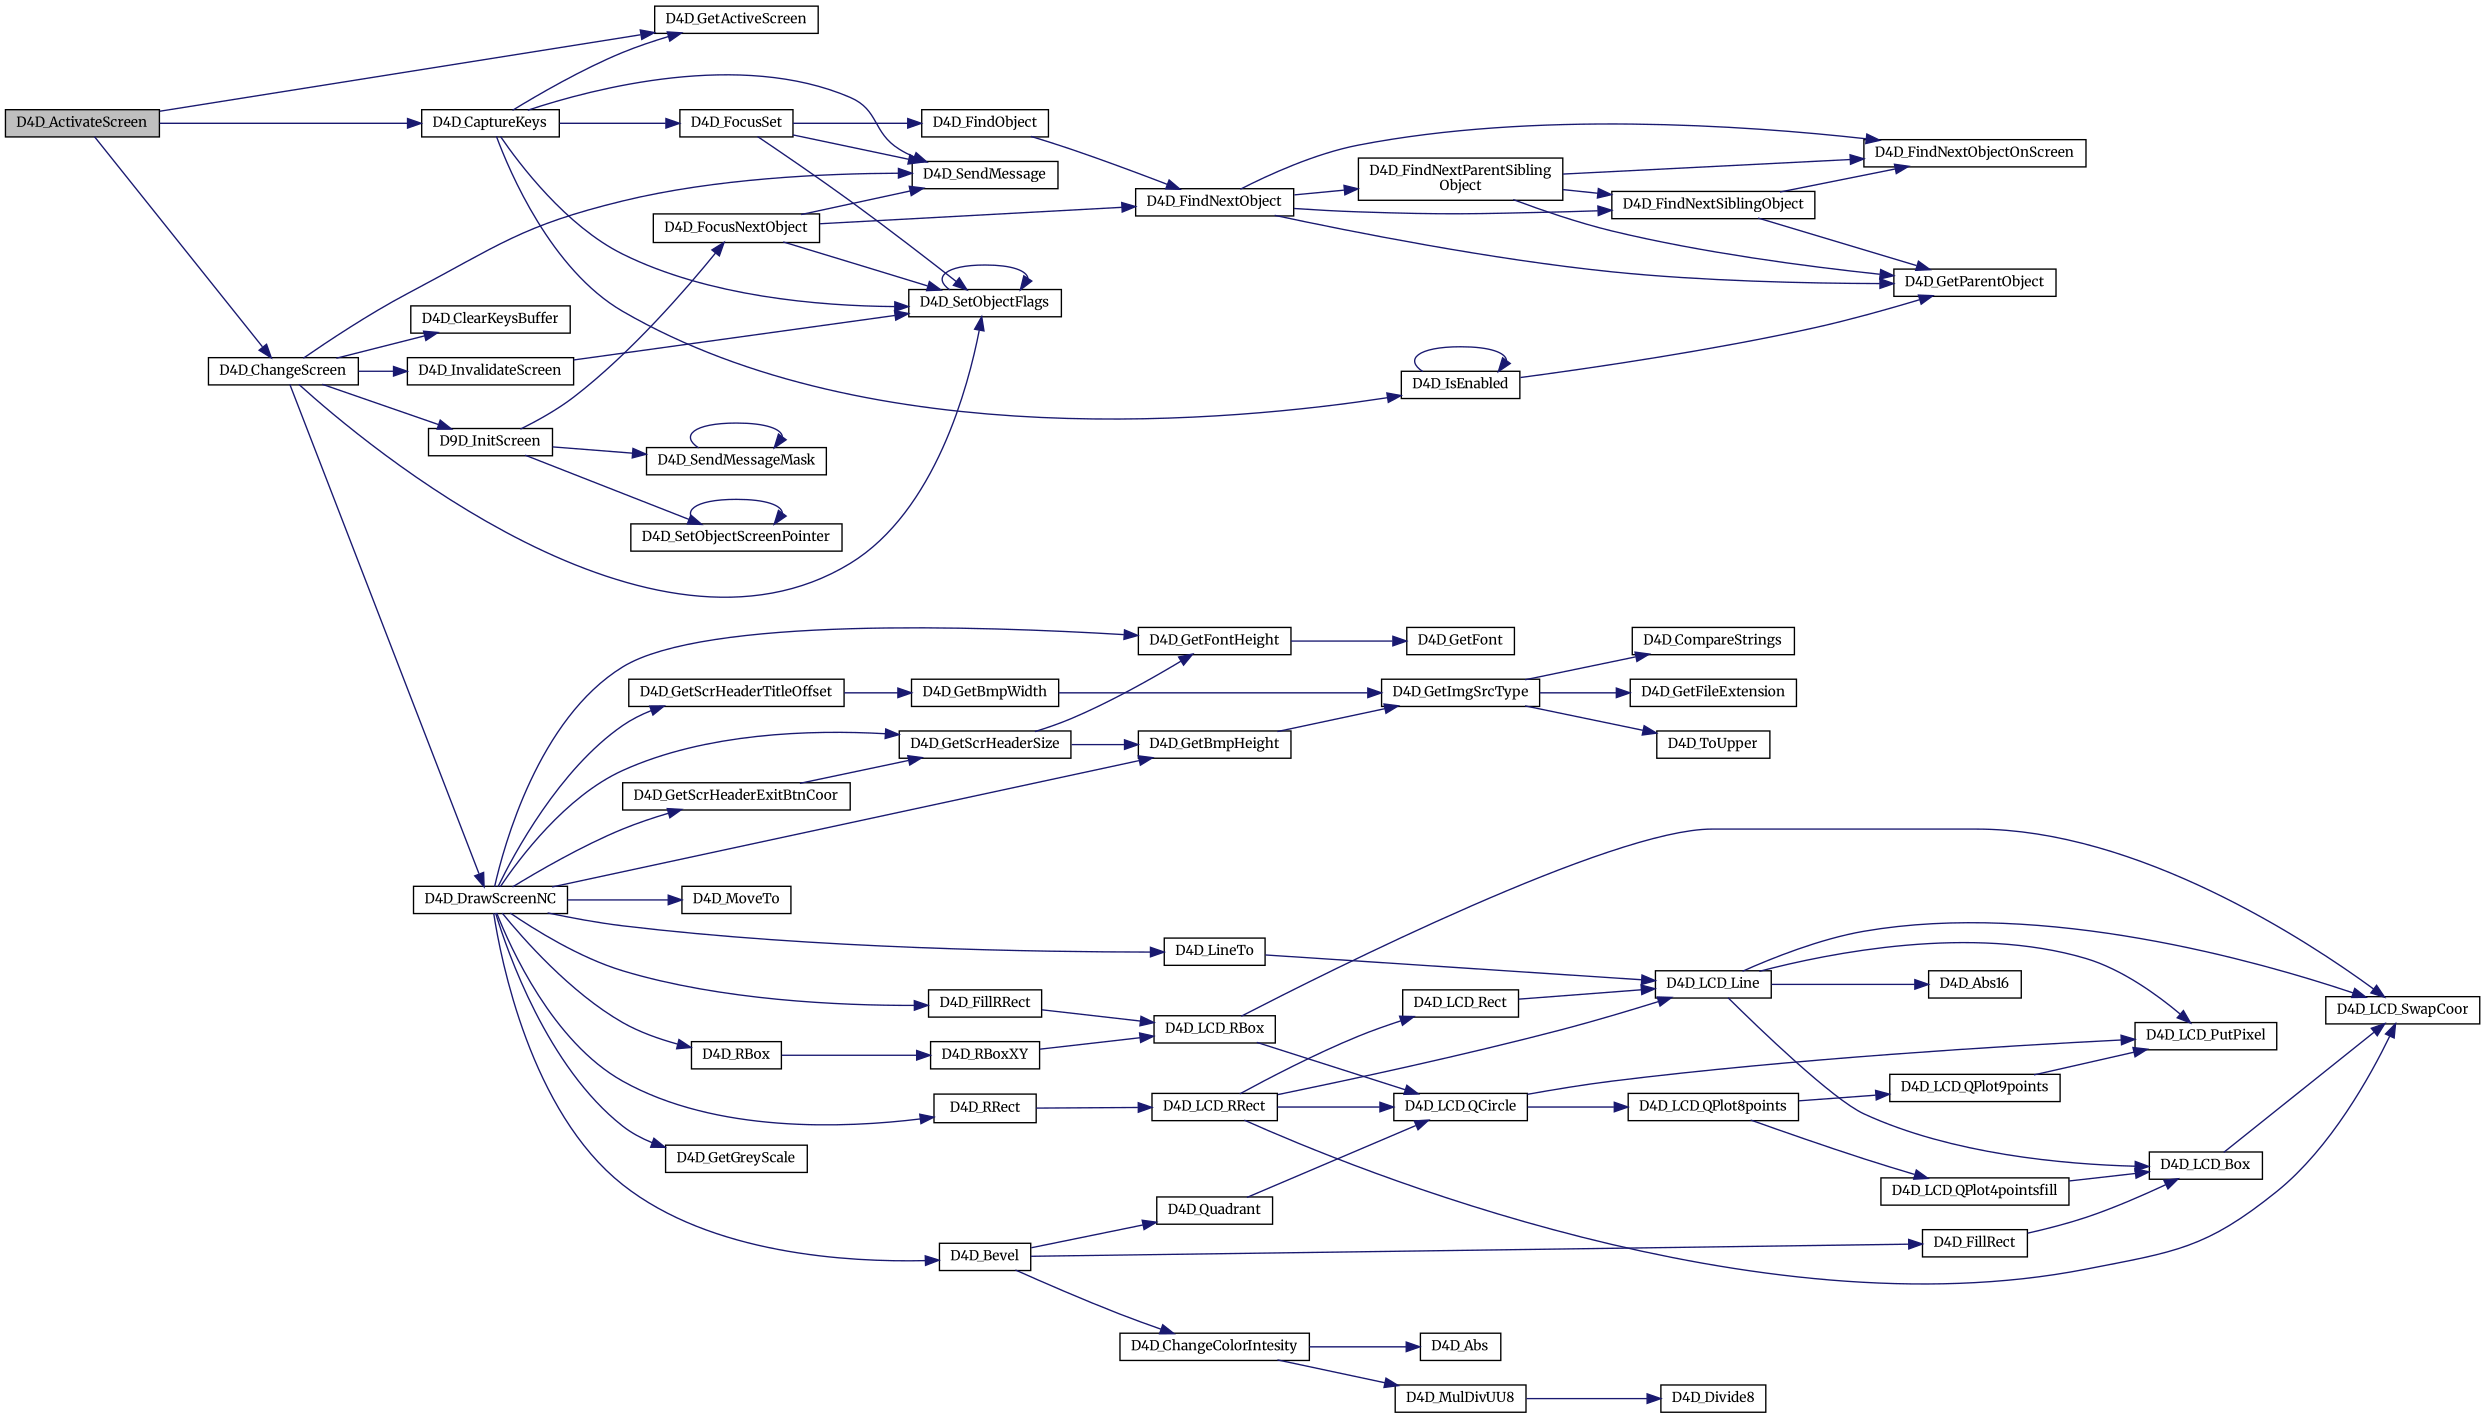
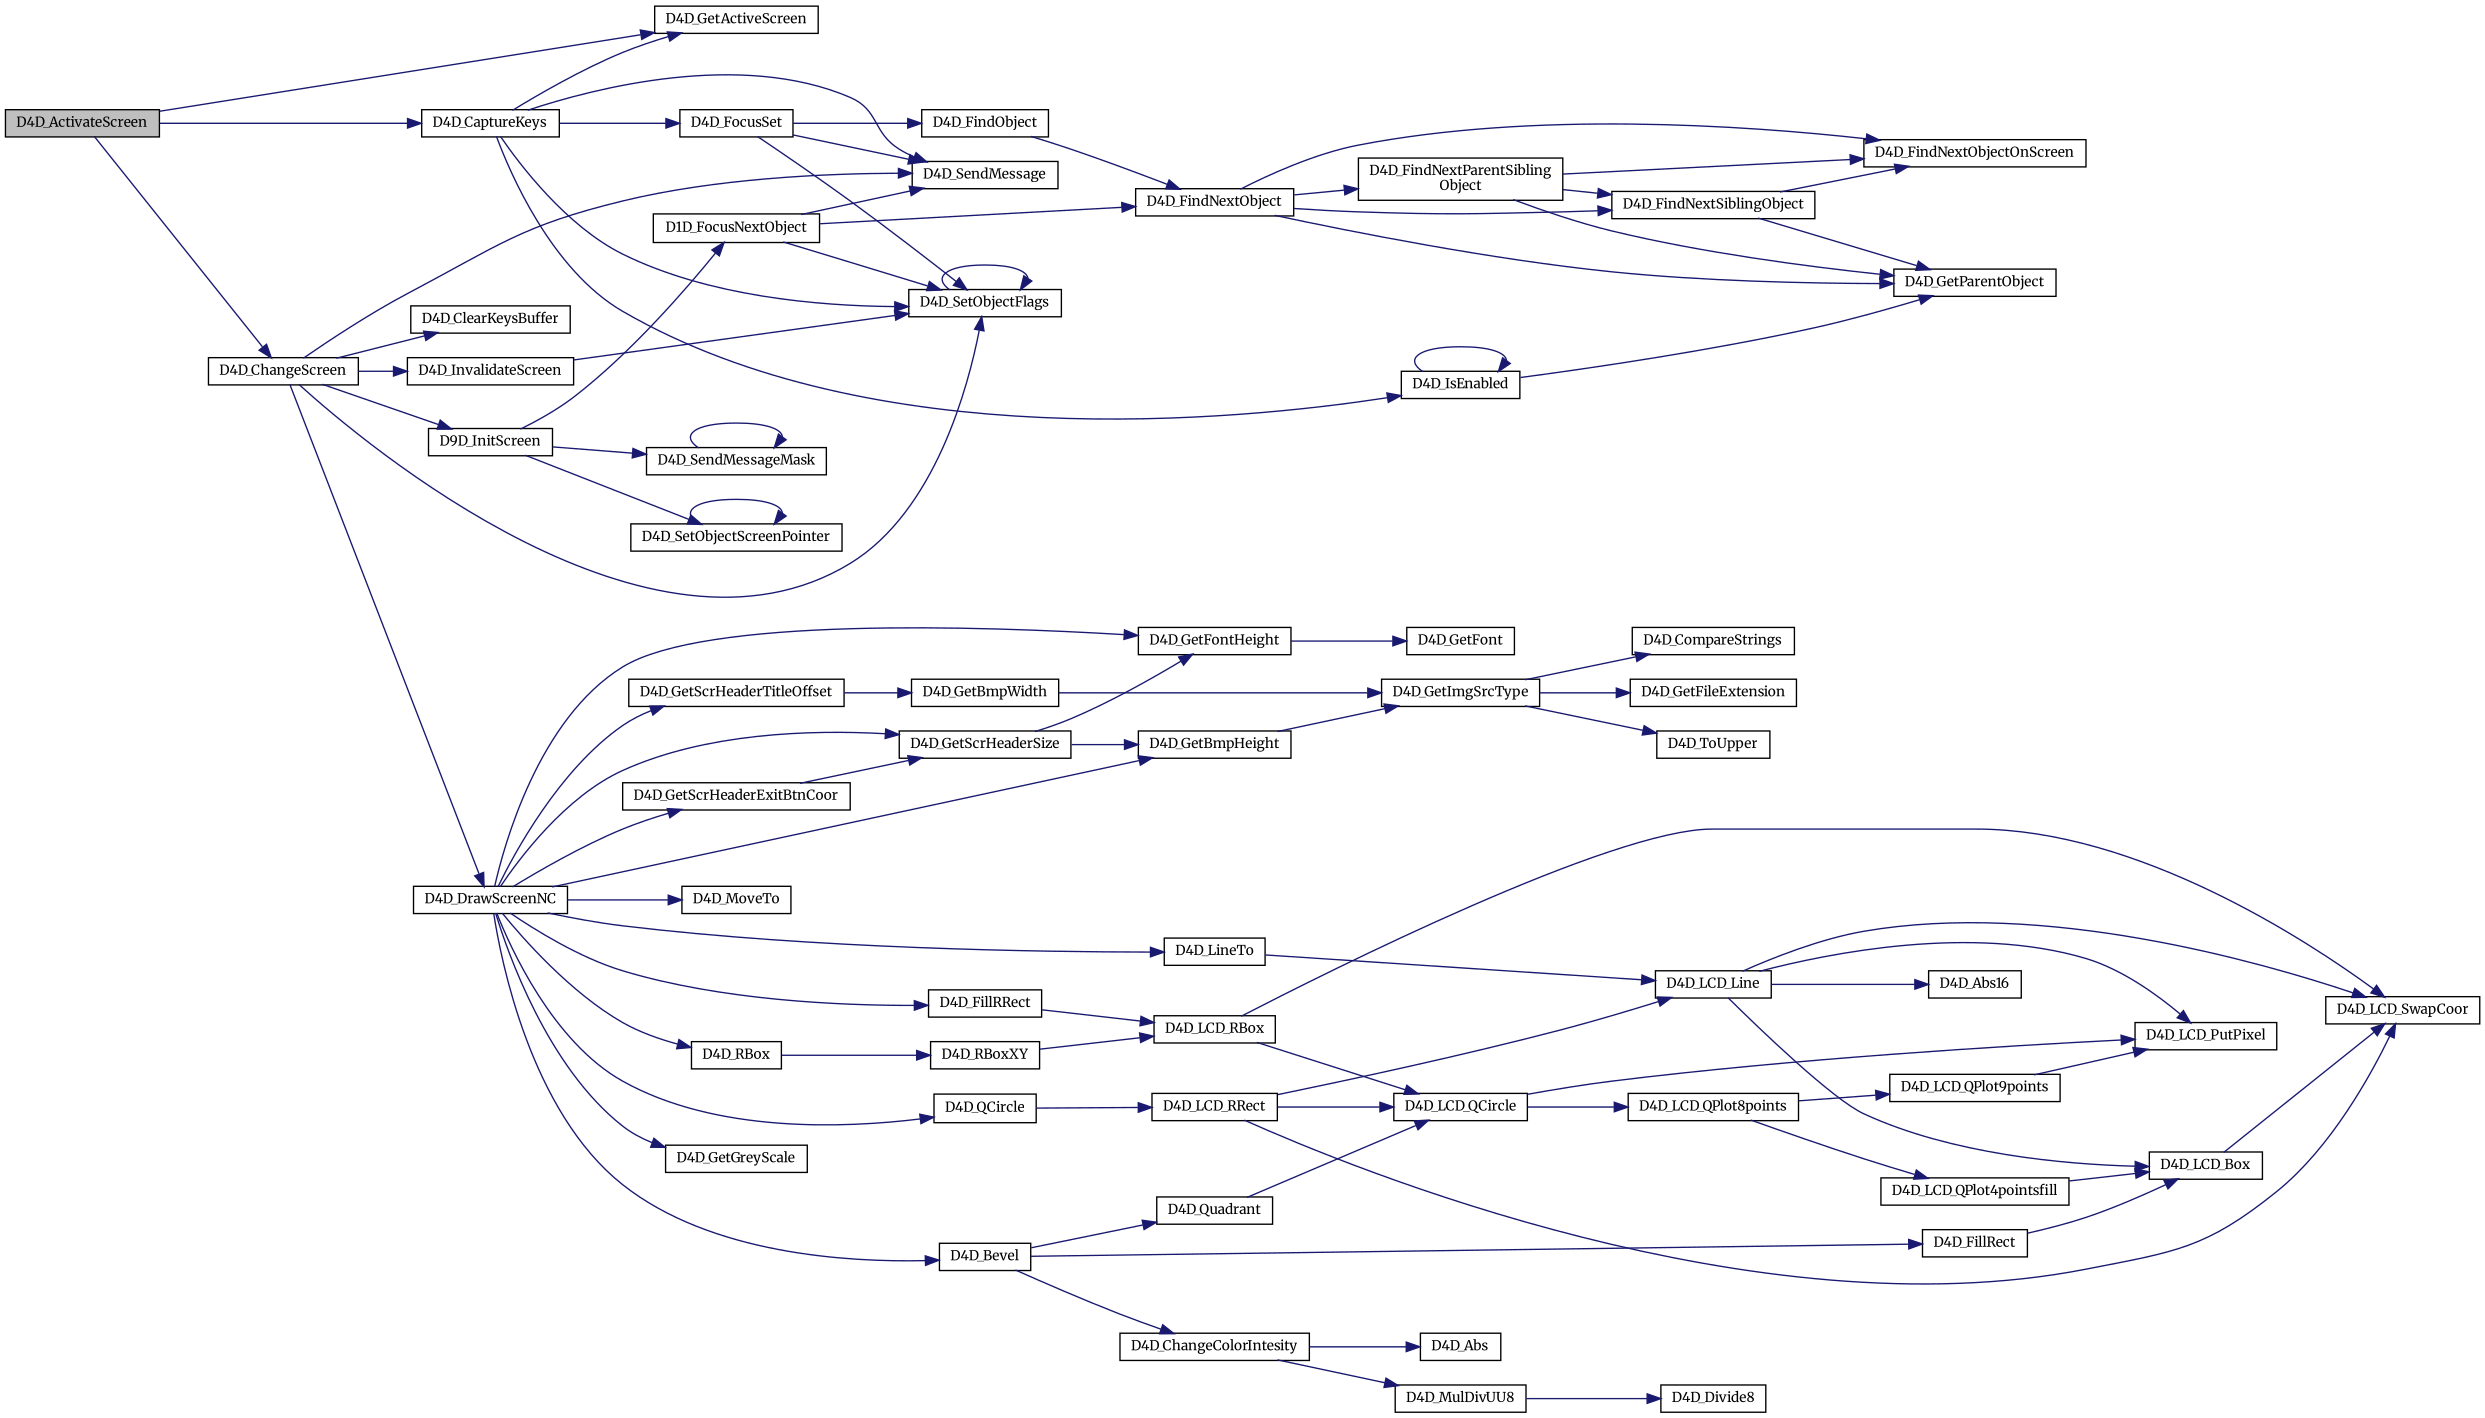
  digraph {
    fontname=Merriweather
    rankdir=LR
    node [color=black fillcolor=white fontname=Merriweather fontsize=10 shape=record style=filled]
    edge [color=midnightblue fontname=Merriweather fontsize=10 labelfontname=Helvetica labelfontsize=10 style=solid]
    n1 [fillcolor=grey75 fontcolor=black height=0.2 label=D4D_ActivateScreen width=0.4]
    n2 [height=0.2 label=D4D_CaptureKeys width=0.4]
    n3 [height=0.2 label=D4D_GetActiveScreen width=0.4]
    n4 [height=0.2 label=D4D_ChangeScreen width=0.4]
    n5 [height=0.2 label=D4D_SetObjectFlags width=0.4]
    n6 [height=0.2 label=D4D_SendMessage width=0.4]
    n7 [height=0.2 label=D4D_IsEnabled width=0.4]
    n8 [height=0.2 label=D4D_FocusSet width=0.4]
    n9 [height=0.2 label=D4D_DrawScreenNC width=0.4]
    n10 [height=0.2 label=D4D_InvalidateScreen width=0.4]
    n11 [height=0.2 label=D9D_InitScreen width=0.4]
    n12 [height=0.2 label=D4D_ClearKeysBuffer width=0.4]
    n13 [height=0.2 label=D4D_GetParentObject width=0.4]
    n14 [height=0.2 label=D4D_FindObject width=0.4]
    n15 [height=0.2 label=D4D_FindNextObject width=0.4]
    n16 [height=0.2 label=D4D_FindNextObjectOnScreen width=0.4]
    n17 [height=0.2 label=D4D_FindNextSiblingObject width=0.4]
    n18 [height=0.2 label="D4D_FindNextParentSibling\lObject" width=0.4]
    n19 [height=0.2 label=D4D_FillRRect width=0.4]
    n20 [height=0.2 label=D4D_Bevel width=0.4]
-   n21 [height=0.2 label=D4D_RRect width=0.4]
+   n21 [height=0.2 label=D4D_QCircle width=0.4]
    n22 [height=0.2 label=D4D_GetGreyScale width=0.4]
    n23 [height=0.2 label=D4D_GetScrHeaderSize width=0.4]
    n24 [height=0.2 label=D4D_GetFontHeight width=0.4]
    n25 [height=0.2 label=D4D_GetBmpHeight width=0.4]
    n26 [height=0.2 label=D4D_GetScrHeaderTitleOffset width=0.4]
    n27 [height=0.2 label=D4D_GetScrHeaderExitBtnCoor width=0.4]
    n28 [height=0.2 label=D4D_RBox width=0.4]
    n29 [height=0.2 label=D4D_MoveTo width=0.4]
    n30 [height=0.2 label=D4D_LineTo width=0.4]
    n31 [height=0.2 label=D4D_SetObjectScreenPointer width=0.4]
    n32 [height=0.2 label=D4D_SendMessageMask width=0.4]
-   n33 [height=0.2 label=D4D_FocusNextObject width=0.4]
+   n33 [height=0.2 label=D1D_FocusNextObject width=0.4]
    n34 [height=0.2 label=D4D_LCD_RBox width=0.4]
    n35 [height=0.2 label=D4D_ChangeColorIntesity width=0.4]
    n36 [height=0.2 label=D4D_Quadrant width=0.4]
    n37 [height=0.2 label=D4D_FillRect width=0.4]
    n38 [height=0.2 label=D4D_LCD_RRect width=0.4]
    n39 [height=0.2 label=D4D_GetFont width=0.4]
    n40 [height=0.2 label=D4D_GetImgSrcType width=0.4]
    n41 [height=0.2 label=D4D_GetBmpWidth width=0.4]
    n42 [height=0.2 label=D4D_RBoxXY width=0.4]
    n43 [height=0.2 label=D4D_LCD_Line width=0.4]
    n44 [height=0.2 label=D4D_LCD_SwapCoor width=0.4]
    n45 [height=0.2 label=D4D_LCD_QCircle width=0.4]
    n46 [height=0.2 label=D4D_LCD_Box width=0.4]
    n47 [height=0.2 label=D4D_LCD_PutPixel width=0.4]
    n48 [height=0.2 label=D4D_LCD_QPlot8points width=0.4]
    n49 [height=0.2 label=D4D_LCD_QPlot4pointsfill width=0.4]
    n50 [height=0.2 label=D4D_LCD_QPlot9points width=0.4]
    n51 [height=0.2 label=D4D_Abs width=0.4]
    n52 [height=0.2 label=D4D_MulDivUU8 width=0.4]
    n53 [height=0.2 label=D4D_Divide8 width=0.4]
-   n54 [height=0.2 label=D4D_LCD_Rect width=0.4]
    n55 [height=0.2 label=D4D_Abs16 width=0.4]
    n56 [height=0.2 label=D4D_GetFileExtension width=0.4]
    n57 [height=0.2 label=D4D_ToUpper width=0.4]
    n58 [height=0.2 label=D4D_CompareStrings width=0.4]
    n1 -> n2
    n1 -> n3
    n1 -> n4
    n2 -> n3
    n2 -> n5
    n2 -> n6
    n2 -> n7
    n2 -> n8
    n4 -> n5
    n4 -> n6
    n4 -> n9
    n4 -> n10
    n4 -> n11
    n4 -> n12
    n5 -> n5
    n7 -> n7
    n7 -> n13
    n8 -> n5
    n8 -> n6
    n8 -> n14
    n9 -> n19
    n9 -> n20
    n9 -> n21
    n9 -> n22
    n9 -> n23
    n9 -> n24
    n9 -> n25
    n9 -> n26
    n9 -> n27
    n9 -> n28
    n9 -> n29
    n9 -> n30
    n10 -> n5
    n11 -> n31
    n11 -> n32
    n11 -> n33
    n14 -> n15
    n15 -> n13
    n15 -> n16
    n15 -> n17
    n15 -> n18
    n17 -> n13
    n17 -> n16
    n18 -> n13
    n18 -> n16
    n18 -> n17
    n19 -> n34
    n20 -> n35
    n20 -> n36
    n20 -> n37
    n21 -> n38
    n23 -> n24
    n23 -> n25
    n24 -> n39
    n25 -> n40
    n26 -> n41
    n27 -> n23
    n28 -> n42
    n30 -> n43
    n31 -> n31
    n32 -> n32
    n33 -> n5
    n33 -> n6
    n33 -> n15
    n34 -> n44
    n34 -> n45
    n35 -> n51
    n35 -> n52
    n36 -> n45
    n37 -> n46
    n38 -> n43
    n38 -> n44
    n38 -> n45
-   n38 -> n54
    n40 -> n56
    n40 -> n57
    n40 -> n58
    n41 -> n40
    n42 -> n34
    n43 -> n44
    n43 -> n46
    n43 -> n47
    n43 -> n55
    n45 -> n47
    n45 -> n48
    n46 -> n44
    n48 -> n49
    n48 -> n50
    n49 -> n46
    n50 -> n47
    n52 -> n53
-   n54 -> n43
  }
